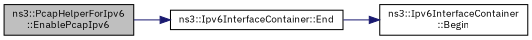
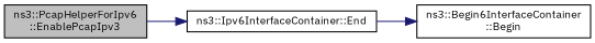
  digraph {
    fontname="IBM Plex Sans"
    rankdir=LR
    node [color=black fillcolor=white fontname="IBM Plex Sans" fontsize=10 shape=record style=filled]
    edge [color=midnightblue fontname="IBM Plex Sans" fontsize=10 labelfontname=Helvetica labelfontsize=10 style=solid]
-   n1 [fillcolor=grey75 fontcolor=black height=0.2 label="ns3::PcapHelperForIpv6\l::EnablePcapIpv6" width=0.4]
+   n1 [fillcolor=grey75 fontcolor=black height=0.2 label="ns3::PcapHelperForIpv6\l::EnablePcapIpv3" width=0.4]
    n2 [height=0.2 label="ns3::Ipv6InterfaceContainer::End" width=0.4]
-   n3 [height=0.2 label="ns3::Ipv6InterfaceContainer\l::Begin" width=0.4]
+   n3 [height=0.2 label="ns3::Begin6InterfaceContainer\l::Begin" width=0.4]
    n1 -> n2
    n2 -> n3
  }
